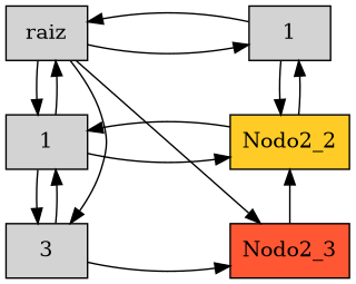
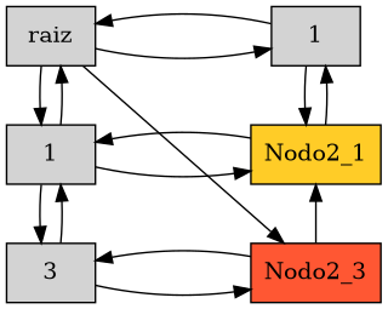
  digraph {
    node [group=0 shape=box style=filled]
    n1 [label=raiz]
    n2 [group=2 label=1]
    n3 [label=1]
-   Nodo2_2 [fillcolor="#FFCC27" group=2]
+   Nodo2_2 [fillcolor="#FFCC27" group=2 label=Nodo2_1]
    n5 [label=3]
    Nodo2_3 [fillcolor="#FF5733" group=2]
    subgraph sub_1 {
      rank=same
      n1
      n2
    }
    subgraph sub_2 {
      rank=same
      n3
      Nodo2_2
    }
    subgraph sub_3 {
      rank=same
      n5
      Nodo2_3
    }
    n1 -> n2
    n1 -> n2 [dir=back]
    n1 -> n3
    n1 -> n3 [dir=back]
    n1 -> Nodo2_3
    n2 -> Nodo2_2
    n2 -> Nodo2_2 [dir=back]
    n3 -> Nodo2_2
    n3 -> Nodo2_2 [dir=back]
    n3 -> n5
    n3 -> n5 [dir=back]
    Nodo2_2 -> Nodo2_3 [dir=back]
    n5 -> Nodo2_3
-   n5 -> n1 [dir=back]
+   n5 -> Nodo2_3 [dir=back]
  }
